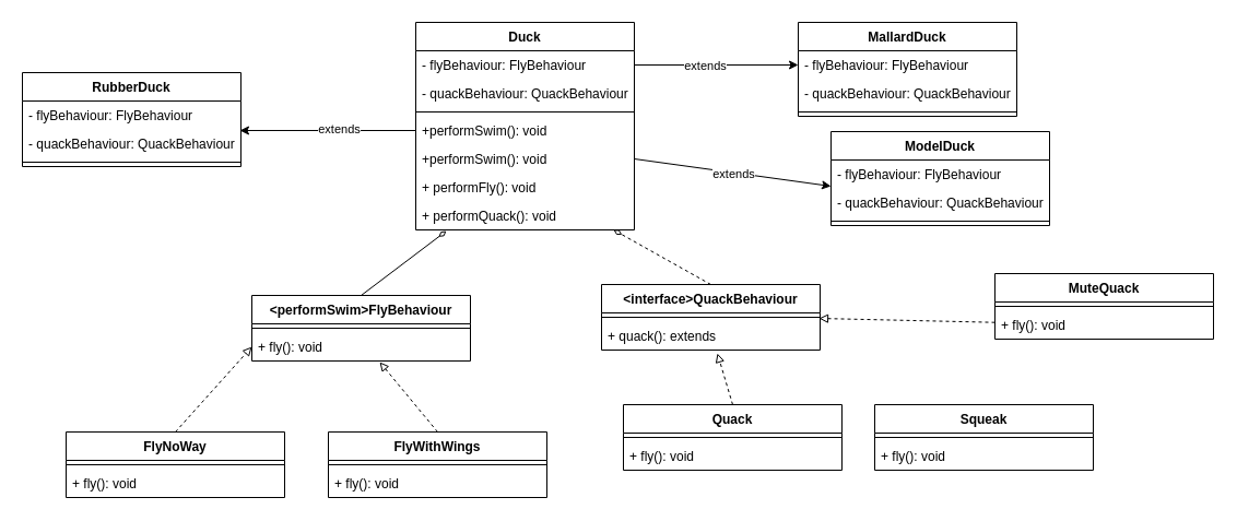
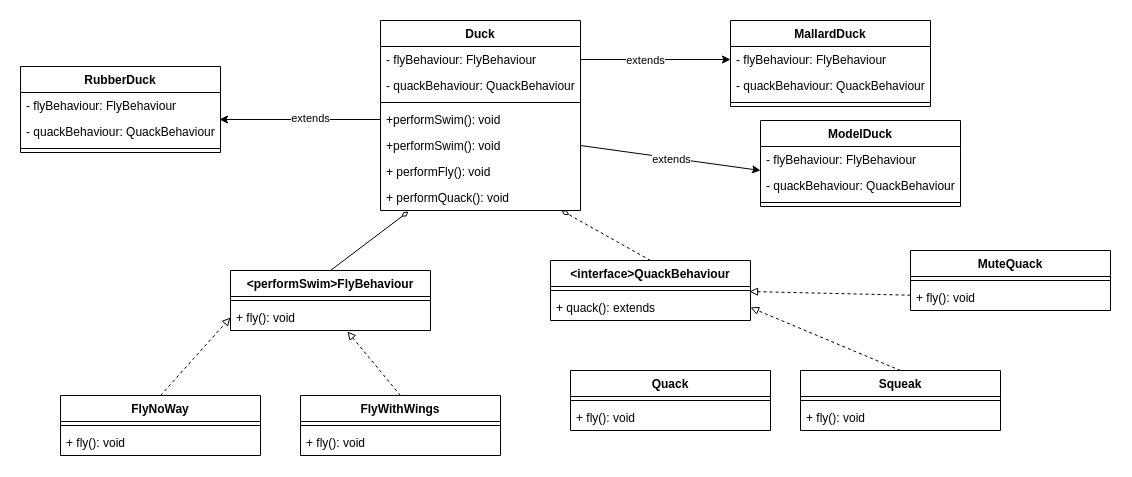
  <mxCell id="0" />
  <mxCell id="1" parent="0" />
  <mxCell id="2" value="Duck" style="swimlane;fontStyle=1;align=center;verticalAlign=top;childLayout=stackLayout;horizontal=1;startSize=26;horizontalStack=0;resizeParent=1;resizeParentMax=0;resizeLast=0;collapsible=1;marginBottom=0;whiteSpace=wrap;html=1;" vertex="1" parent="1"><mxGeometry x="380" y="20" width="200" height="190" as="geometry" /></mxCell>
  <mxCell id="3" value="- flyBehaviour: FlyBehaviour" style="text;strokeColor=none;fillColor=none;align=left;verticalAlign=top;spacingLeft=4;spacingRight=4;overflow=hidden;rotatable=0;points=[[0,0.5],[1,0.5]];portConstraint=eastwest;whiteSpace=wrap;html=1;" vertex="1" parent="2"><mxGeometry y="26" width="200" height="26" as="geometry" /></mxCell>
  <mxCell id="4" value="- quackBehaviour: QuackBehaviour" style="text;strokeColor=none;fillColor=none;align=left;verticalAlign=top;spacingLeft=4;spacingRight=4;overflow=hidden;rotatable=0;points=[[0,0.5],[1,0.5]];portConstraint=eastwest;whiteSpace=wrap;html=1;" vertex="1" parent="2"><mxGeometry y="52" width="200" height="26" as="geometry" /></mxCell>
  <mxCell id="5" value="" style="line;strokeWidth=1;fillColor=none;align=left;verticalAlign=middle;spacingTop=-1;spacingLeft=3;spacingRight=3;rotatable=0;labelPosition=right;points=[];portConstraint=eastwest;strokeColor=inherit;" vertex="1" parent="2"><mxGeometry y="78" width="200" height="8" as="geometry" /></mxCell>
  <mxCell id="6" value="+performSwim(): void" style="text;strokeColor=none;fillColor=none;align=left;verticalAlign=top;spacingLeft=4;spacingRight=4;overflow=hidden;rotatable=0;points=[[0,0.5],[1,0.5]];portConstraint=eastwest;whiteSpace=wrap;html=1;" vertex="1" parent="2"><mxGeometry y="86" width="200" height="26" as="geometry" /></mxCell>
  <mxCell id="7" value="+performSwim(): void" style="text;strokeColor=none;fillColor=none;align=left;verticalAlign=top;spacingLeft=4;spacingRight=4;overflow=hidden;rotatable=0;points=[[0,0.5],[1,0.5]];portConstraint=eastwest;whiteSpace=wrap;html=1;" vertex="1" parent="2"><mxGeometry y="112" width="200" height="26" as="geometry" /></mxCell>
  <mxCell id="8" value="+ performFly(): void" style="text;strokeColor=none;fillColor=none;align=left;verticalAlign=top;spacingLeft=4;spacingRight=4;overflow=hidden;rotatable=0;points=[[0,0.5],[1,0.5]];portConstraint=eastwest;whiteSpace=wrap;html=1;" vertex="1" parent="2"><mxGeometry y="138" width="200" height="26" as="geometry" /></mxCell>
  <mxCell id="9" value="+ performQuack(): void" style="text;strokeColor=none;fillColor=none;align=left;verticalAlign=top;spacingLeft=4;spacingRight=4;overflow=hidden;rotatable=0;points=[[0,0.5],[1,0.5]];portConstraint=eastwest;whiteSpace=wrap;html=1;" vertex="1" parent="2"><mxGeometry y="164" width="200" height="26" as="geometry" /></mxCell>
  <mxCell id="10" value="&amp;lt;performSwim&amp;gt;FlyBehaviour" style="swimlane;fontStyle=1;align=center;verticalAlign=top;childLayout=stackLayout;horizontal=1;startSize=26;horizontalStack=0;resizeParent=1;resizeParentMax=0;resizeLast=0;collapsible=1;marginBottom=0;whiteSpace=wrap;html=1;" vertex="1" parent="1"><mxGeometry x="230" y="270" width="200" height="60" as="geometry" /></mxCell>
  <mxCell id="11" value="" style="line;strokeWidth=1;fillColor=none;align=left;verticalAlign=middle;spacingTop=-1;spacingLeft=3;spacingRight=3;rotatable=0;labelPosition=right;points=[];portConstraint=eastwest;strokeColor=inherit;" vertex="1" parent="10"><mxGeometry y="26" width="200" height="8" as="geometry" /></mxCell>
  <mxCell id="12" value="+ fly(): void" style="text;strokeColor=none;fillColor=none;align=left;verticalAlign=top;spacingLeft=4;spacingRight=4;overflow=hidden;rotatable=0;points=[[0,0.5],[1,0.5]];portConstraint=eastwest;whiteSpace=wrap;html=1;" vertex="1" parent="10"><mxGeometry y="34" width="200" height="26" as="geometry" /></mxCell>
  <mxCell id="13" value="&amp;lt;interface&amp;gt;QuackBehaviour" style="swimlane;fontStyle=1;align=center;verticalAlign=top;childLayout=stackLayout;horizontal=1;startSize=26;horizontalStack=0;resizeParent=1;resizeParentMax=0;resizeLast=0;collapsible=1;marginBottom=0;whiteSpace=wrap;html=1;" vertex="1" parent="1"><mxGeometry x="550" y="260" width="200" height="60" as="geometry" /></mxCell>
  <mxCell id="14" value="" style="line;strokeWidth=1;fillColor=none;align=left;verticalAlign=middle;spacingTop=-1;spacingLeft=3;spacingRight=3;rotatable=0;labelPosition=right;points=[];portConstraint=eastwest;strokeColor=inherit;" vertex="1" parent="13"><mxGeometry y="26" width="200" height="8" as="geometry" /></mxCell>
  <mxCell id="15" value="+ quack(): extends" style="text;strokeColor=none;fillColor=none;align=left;verticalAlign=top;spacingLeft=4;spacingRight=4;overflow=hidden;rotatable=0;points=[[0,0.5],[1,0.5]];portConstraint=eastwest;whiteSpace=wrap;html=1;" vertex="1" parent="13"><mxGeometry y="34" width="200" height="26" as="geometry" /></mxCell>
  <mxCell id="16" style="rounded=0;orthogonalLoop=1;jettySize=auto;html=1;exitX=0.5;exitY=0;exitDx=0;exitDy=0;entryX=0;entryY=0.5;entryDx=0;entryDy=0;dashed=1;endArrow=block;endFill=0;" edge="1" parent="1" source="17" target="12"><mxGeometry relative="1" as="geometry" /></mxCell>
  <mxCell id="17" value="FlyNoWay" style="swimlane;fontStyle=1;align=center;verticalAlign=top;childLayout=stackLayout;horizontal=1;startSize=26;horizontalStack=0;resizeParent=1;resizeParentMax=0;resizeLast=0;collapsible=1;marginBottom=0;whiteSpace=wrap;html=1;" vertex="1" parent="1"><mxGeometry x="60" y="395" width="200" height="60" as="geometry" /></mxCell>
  <mxCell id="18" value="" style="line;strokeWidth=1;fillColor=none;align=left;verticalAlign=middle;spacingTop=-1;spacingLeft=3;spacingRight=3;rotatable=0;labelPosition=right;points=[];portConstraint=eastwest;strokeColor=inherit;" vertex="1" parent="17"><mxGeometry y="26" width="200" height="8" as="geometry" /></mxCell>
  <mxCell id="19" value="+ fly(): void" style="text;strokeColor=none;fillColor=none;align=left;verticalAlign=top;spacingLeft=4;spacingRight=4;overflow=hidden;rotatable=0;points=[[0,0.5],[1,0.5]];portConstraint=eastwest;whiteSpace=wrap;html=1;" vertex="1" parent="17"><mxGeometry y="34" width="200" height="26" as="geometry" /></mxCell>
  <mxCell id="20" value="FlyWithWings" style="swimlane;fontStyle=1;align=center;verticalAlign=top;childLayout=stackLayout;horizontal=1;startSize=26;horizontalStack=0;resizeParent=1;resizeParentMax=0;resizeLast=0;collapsible=1;marginBottom=0;whiteSpace=wrap;html=1;" vertex="1" parent="1"><mxGeometry x="300" y="395" width="200" height="60" as="geometry" /></mxCell>
  <mxCell id="21" value="" style="line;strokeWidth=1;fillColor=none;align=left;verticalAlign=middle;spacingTop=-1;spacingLeft=3;spacingRight=3;rotatable=0;labelPosition=right;points=[];portConstraint=eastwest;strokeColor=inherit;" vertex="1" parent="20"><mxGeometry y="26" width="200" height="8" as="geometry" /></mxCell>
  <mxCell id="22" value="+ fly(): void" style="text;strokeColor=none;fillColor=none;align=left;verticalAlign=top;spacingLeft=4;spacingRight=4;overflow=hidden;rotatable=0;points=[[0,0.5],[1,0.5]];portConstraint=eastwest;whiteSpace=wrap;html=1;" vertex="1" parent="20"><mxGeometry y="34" width="200" height="26" as="geometry" /></mxCell>
  <mxCell id="23" value="Quack" style="swimlane;fontStyle=1;align=center;verticalAlign=top;childLayout=stackLayout;horizontal=1;startSize=26;horizontalStack=0;resizeParent=1;resizeParentMax=0;resizeLast=0;collapsible=1;marginBottom=0;whiteSpace=wrap;html=1;" vertex="1" parent="1"><mxGeometry x="570" y="370" width="200" height="60" as="geometry" /></mxCell>
  <mxCell id="24" value="" style="line;strokeWidth=1;fillColor=none;align=left;verticalAlign=middle;spacingTop=-1;spacingLeft=3;spacingRight=3;rotatable=0;labelPosition=right;points=[];portConstraint=eastwest;strokeColor=inherit;" vertex="1" parent="23"><mxGeometry y="26" width="200" height="8" as="geometry" /></mxCell>
  <mxCell id="25" value="+ fly(): void" style="text;strokeColor=none;fillColor=none;align=left;verticalAlign=top;spacingLeft=4;spacingRight=4;overflow=hidden;rotatable=0;points=[[0,0.5],[1,0.5]];portConstraint=eastwest;whiteSpace=wrap;html=1;" vertex="1" parent="23"><mxGeometry y="34" width="200" height="26" as="geometry" /></mxCell>
+ <mxCell id="26" style="rounded=0;orthogonalLoop=1;jettySize=auto;html=1;exitX=0.5;exitY=0;exitDx=0;exitDy=0;entryX=1;entryY=0.5;entryDx=0;entryDy=0;dashed=1;endArrow=block;endFill=0;" edge="1" parent="1" source="27" target="15"><mxGeometry relative="1" as="geometry" /></mxCell>
  <mxCell id="27" value="Squeak" style="swimlane;fontStyle=1;align=center;verticalAlign=top;childLayout=stackLayout;horizontal=1;startSize=26;horizontalStack=0;resizeParent=1;resizeParentMax=0;resizeLast=0;collapsible=1;marginBottom=0;whiteSpace=wrap;html=1;" vertex="1" parent="1"><mxGeometry x="800" y="370" width="200" height="60" as="geometry" /></mxCell>
  <mxCell id="28" value="" style="line;strokeWidth=1;fillColor=none;align=left;verticalAlign=middle;spacingTop=-1;spacingLeft=3;spacingRight=3;rotatable=0;labelPosition=right;points=[];portConstraint=eastwest;strokeColor=inherit;" vertex="1" parent="27"><mxGeometry y="26" width="200" height="8" as="geometry" /></mxCell>
  <mxCell id="29" value="+ fly(): void" style="text;strokeColor=none;fillColor=none;align=left;verticalAlign=top;spacingLeft=4;spacingRight=4;overflow=hidden;rotatable=0;points=[[0,0.5],[1,0.5]];portConstraint=eastwest;whiteSpace=wrap;html=1;" vertex="1" parent="27"><mxGeometry y="34" width="200" height="26" as="geometry" /></mxCell>
  <mxCell id="30" value="MuteQuack" style="swimlane;fontStyle=1;align=center;verticalAlign=top;childLayout=stackLayout;horizontal=1;startSize=26;horizontalStack=0;resizeParent=1;resizeParentMax=0;resizeLast=0;collapsible=1;marginBottom=0;whiteSpace=wrap;html=1;" vertex="1" parent="1"><mxGeometry x="910" y="250" width="200" height="60" as="geometry" /></mxCell>
  <mxCell id="31" value="" style="line;strokeWidth=1;fillColor=none;align=left;verticalAlign=middle;spacingTop=-1;spacingLeft=3;spacingRight=3;rotatable=0;labelPosition=right;points=[];portConstraint=eastwest;strokeColor=inherit;" vertex="1" parent="30"><mxGeometry y="26" width="200" height="8" as="geometry" /></mxCell>
  <mxCell id="32" value="+ fly(): void" style="text;strokeColor=none;fillColor=none;align=left;verticalAlign=top;spacingLeft=4;spacingRight=4;overflow=hidden;rotatable=0;points=[[0,0.5],[1,0.5]];portConstraint=eastwest;whiteSpace=wrap;html=1;" vertex="1" parent="30"><mxGeometry y="34" width="200" height="26" as="geometry" /></mxCell>
  <mxCell id="33" value="MallardDuck" style="swimlane;fontStyle=1;align=center;verticalAlign=top;childLayout=stackLayout;horizontal=1;startSize=26;horizontalStack=0;resizeParent=1;resizeParentMax=0;resizeLast=0;collapsible=1;marginBottom=0;whiteSpace=wrap;html=1;" vertex="1" parent="1"><mxGeometry x="730" y="20" width="200" height="86" as="geometry" /></mxCell>
  <mxCell id="34" value="- flyBehaviour: FlyBehaviour" style="text;strokeColor=none;fillColor=none;align=left;verticalAlign=top;spacingLeft=4;spacingRight=4;overflow=hidden;rotatable=0;points=[[0,0.5],[1,0.5]];portConstraint=eastwest;whiteSpace=wrap;html=1;" vertex="1" parent="33"><mxGeometry y="26" width="200" height="26" as="geometry" /></mxCell>
  <mxCell id="35" value="- quackBehaviour: QuackBehaviour" style="text;strokeColor=none;fillColor=none;align=left;verticalAlign=top;spacingLeft=4;spacingRight=4;overflow=hidden;rotatable=0;points=[[0,0.5],[1,0.5]];portConstraint=eastwest;whiteSpace=wrap;html=1;" vertex="1" parent="33"><mxGeometry y="52" width="200" height="26" as="geometry" /></mxCell>
  <mxCell id="36" value="" style="line;strokeWidth=1;fillColor=none;align=left;verticalAlign=middle;spacingTop=-1;spacingLeft=3;spacingRight=3;rotatable=0;labelPosition=right;points=[];portConstraint=eastwest;strokeColor=inherit;" vertex="1" parent="33"><mxGeometry y="78" width="200" height="8" as="geometry" /></mxCell>
  <mxCell id="37" value="ModelDuck" style="swimlane;fontStyle=1;align=center;verticalAlign=top;childLayout=stackLayout;horizontal=1;startSize=26;horizontalStack=0;resizeParent=1;resizeParentMax=0;resizeLast=0;collapsible=1;marginBottom=0;whiteSpace=wrap;html=1;" vertex="1" parent="1"><mxGeometry x="760" y="120" width="200" height="86" as="geometry" /></mxCell>
  <mxCell id="38" value="- flyBehaviour: FlyBehaviour" style="text;strokeColor=none;fillColor=none;align=left;verticalAlign=top;spacingLeft=4;spacingRight=4;overflow=hidden;rotatable=0;points=[[0,0.5],[1,0.5]];portConstraint=eastwest;whiteSpace=wrap;html=1;" vertex="1" parent="37"><mxGeometry y="26" width="200" height="26" as="geometry" /></mxCell>
  <mxCell id="39" value="- quackBehaviour: QuackBehaviour" style="text;strokeColor=none;fillColor=none;align=left;verticalAlign=top;spacingLeft=4;spacingRight=4;overflow=hidden;rotatable=0;points=[[0,0.5],[1,0.5]];portConstraint=eastwest;whiteSpace=wrap;html=1;" vertex="1" parent="37"><mxGeometry y="52" width="200" height="26" as="geometry" /></mxCell>
  <mxCell id="40" value="" style="line;strokeWidth=1;fillColor=none;align=left;verticalAlign=middle;spacingTop=-1;spacingLeft=3;spacingRight=3;rotatable=0;labelPosition=right;points=[];portConstraint=eastwest;strokeColor=inherit;" vertex="1" parent="37"><mxGeometry y="78" width="200" height="8" as="geometry" /></mxCell>
  <mxCell id="41" value="RubberDuck" style="swimlane;fontStyle=1;align=center;verticalAlign=top;childLayout=stackLayout;horizontal=1;startSize=26;horizontalStack=0;resizeParent=1;resizeParentMax=0;resizeLast=0;collapsible=1;marginBottom=0;whiteSpace=wrap;html=1;" vertex="1" parent="1"><mxGeometry x="20" y="66" width="200" height="86" as="geometry" /></mxCell>
  <mxCell id="42" value="- flyBehaviour: FlyBehaviour" style="text;strokeColor=none;fillColor=none;align=left;verticalAlign=top;spacingLeft=4;spacingRight=4;overflow=hidden;rotatable=0;points=[[0,0.5],[1,0.5]];portConstraint=eastwest;whiteSpace=wrap;html=1;" vertex="1" parent="41"><mxGeometry y="26" width="200" height="26" as="geometry" /></mxCell>
  <mxCell id="43" value="- quackBehaviour: QuackBehaviour" style="text;strokeColor=none;fillColor=none;align=left;verticalAlign=top;spacingLeft=4;spacingRight=4;overflow=hidden;rotatable=0;points=[[0,0.5],[1,0.5]];portConstraint=eastwest;whiteSpace=wrap;html=1;" vertex="1" parent="41"><mxGeometry y="52" width="200" height="26" as="geometry" /></mxCell>
  <mxCell id="44" value="" style="line;strokeWidth=1;fillColor=none;align=left;verticalAlign=middle;spacingTop=-1;spacingLeft=3;spacingRight=3;rotatable=0;labelPosition=right;points=[];portConstraint=eastwest;strokeColor=inherit;" vertex="1" parent="41"><mxGeometry y="78" width="200" height="8" as="geometry" /></mxCell>
  <mxCell id="45" style="rounded=0;orthogonalLoop=1;jettySize=auto;html=1;entryX=0.995;entryY=0.038;entryDx=0;entryDy=0;entryPerimeter=0;" edge="1" parent="1" source="6" target="43"><mxGeometry relative="1" as="geometry" /></mxCell>
  <mxCell id="46" value="extends" style="edgeLabel;html=1;align=center;verticalAlign=middle;resizable=0;points=[];" vertex="1" connectable="0" parent="45"><mxGeometry x="-0.116" y="-1" relative="1" as="geometry"><mxPoint as="offset" /></mxGeometry></mxCell>
  <mxCell id="47" style="rounded=0;orthogonalLoop=1;jettySize=auto;html=1;exitX=1;exitY=0.5;exitDx=0;exitDy=0;entryX=0;entryY=0.5;entryDx=0;entryDy=0;" edge="1" parent="1" source="3" target="34"><mxGeometry relative="1" as="geometry" /></mxCell>
  <mxCell id="48" value="extends" style="edgeLabel;html=1;align=center;verticalAlign=middle;resizable=0;points=[];" vertex="1" connectable="0" parent="47"><mxGeometry x="-0.147" relative="1" as="geometry"><mxPoint as="offset" /></mxGeometry></mxCell>
  <mxCell id="49" style="rounded=0;orthogonalLoop=1;jettySize=auto;html=1;exitX=1;exitY=0.5;exitDx=0;exitDy=0;entryX=0;entryY=-0.077;entryDx=0;entryDy=0;entryPerimeter=0;" edge="1" parent="1" source="7" target="39"><mxGeometry relative="1" as="geometry" /></mxCell>
  <mxCell id="50" value="extends" style="edgeLabel;html=1;align=center;verticalAlign=middle;resizable=0;points=[];" vertex="1" connectable="0" parent="49"><mxGeometry x="0.419" y="-4" relative="1" as="geometry"><mxPoint x="-37" y="-8" as="offset" /></mxGeometry></mxCell>
  <mxCell id="51" style="rounded=0;orthogonalLoop=1;jettySize=auto;html=1;exitX=0.5;exitY=0;exitDx=0;exitDy=0;entryX=0.14;entryY=1.038;entryDx=0;entryDy=0;entryPerimeter=0;endArrow=diamondThin;endFill=0;" edge="1" parent="1" source="10" target="9"><mxGeometry relative="1" as="geometry" /></mxCell>
  <mxCell id="52" style="rounded=0;orthogonalLoop=1;jettySize=auto;html=1;exitX=0.5;exitY=0;exitDx=0;exitDy=0;entryX=0.905;entryY=1;entryDx=0;entryDy=0;entryPerimeter=0;endArrow=diamondThin;endFill=0;dashed=1;" edge="1" parent="1" source="13" target="9"><mxGeometry relative="1" as="geometry" /></mxCell>
  <mxCell id="53" style="rounded=0;orthogonalLoop=1;jettySize=auto;html=1;exitX=0.5;exitY=0;exitDx=0;exitDy=0;entryX=0.585;entryY=1.038;entryDx=0;entryDy=0;entryPerimeter=0;dashed=1;endArrow=block;endFill=0;" edge="1" parent="1" source="20" target="12"><mxGeometry relative="1" as="geometry" /></mxCell>
- <mxCell id="54" style="rounded=0;orthogonalLoop=1;jettySize=auto;html=1;exitX=0.5;exitY=0;exitDx=0;exitDy=0;entryX=0.53;entryY=1.115;entryDx=0;entryDy=0;entryPerimeter=0;dashed=1;endArrow=block;endFill=0;" edge="1" parent="1" source="23" target="15"><mxGeometry relative="1" as="geometry" /></mxCell>
  <mxCell id="55" style="rounded=0;orthogonalLoop=1;jettySize=auto;html=1;entryX=0.995;entryY=-0.115;entryDx=0;entryDy=0;entryPerimeter=0;dashed=1;endArrow=block;endFill=0;" edge="1" parent="1" source="32" target="15"><mxGeometry relative="1" as="geometry" /></mxCell>
